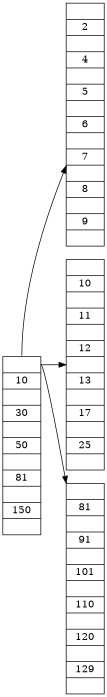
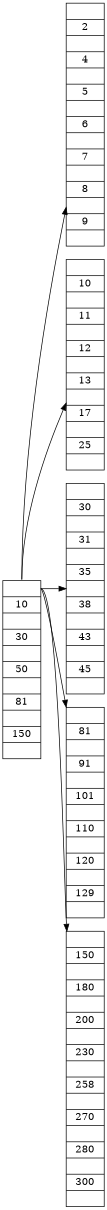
  digraph {
    rankdir=LR
    node [shape=record]
    edge [tailport=f10]
    n1 [label="<f10>|10|<f30>|30|<f50>|50|<f81>|81|<f150>|150|<f151>"]
    n2 [label="<f2>|2|<f4>|4|<f5>|5|<f6>|6|<f7>|7|<f8>|8|<f9>|9|<f10>"]
    n3 [label="<f10>|10|<f11>|11|<f12>|12|<f13>|13|<f17>|17|<f25>|25|<f26>"]
+   n4 [label="<f30>|30|<f31>|31|<f35>|35|<f38>|38|<f43>|43|<f45>|45|<f46>"]
    n5 [label="<f81>|81|<f91>|91|<f101>|101|<f110>|110|<f120>|120|<f129>|129|<f130>"]
+   n6 [label="<f150>|150|<f180>|180|<f200>|200|<f230>|230|<f258>|258|<f270>|270|<f280>|280|<f300>|300|<f301>"]
    n1 -> n2
    n1 -> n3
+   n1 -> n4
    n1 -> n5
+   n1 -> n6
  }
